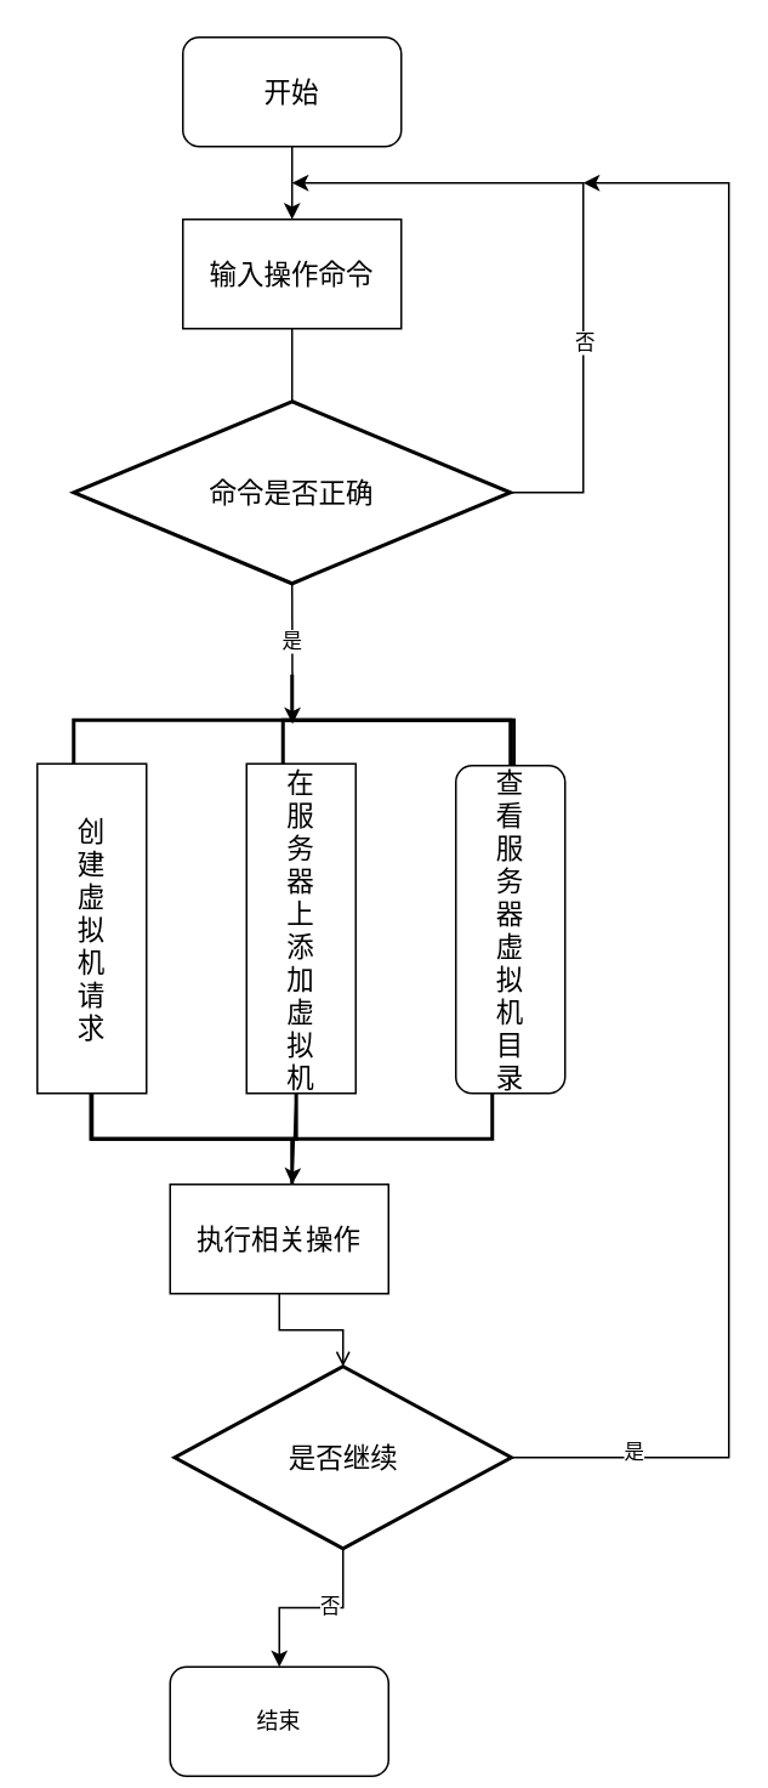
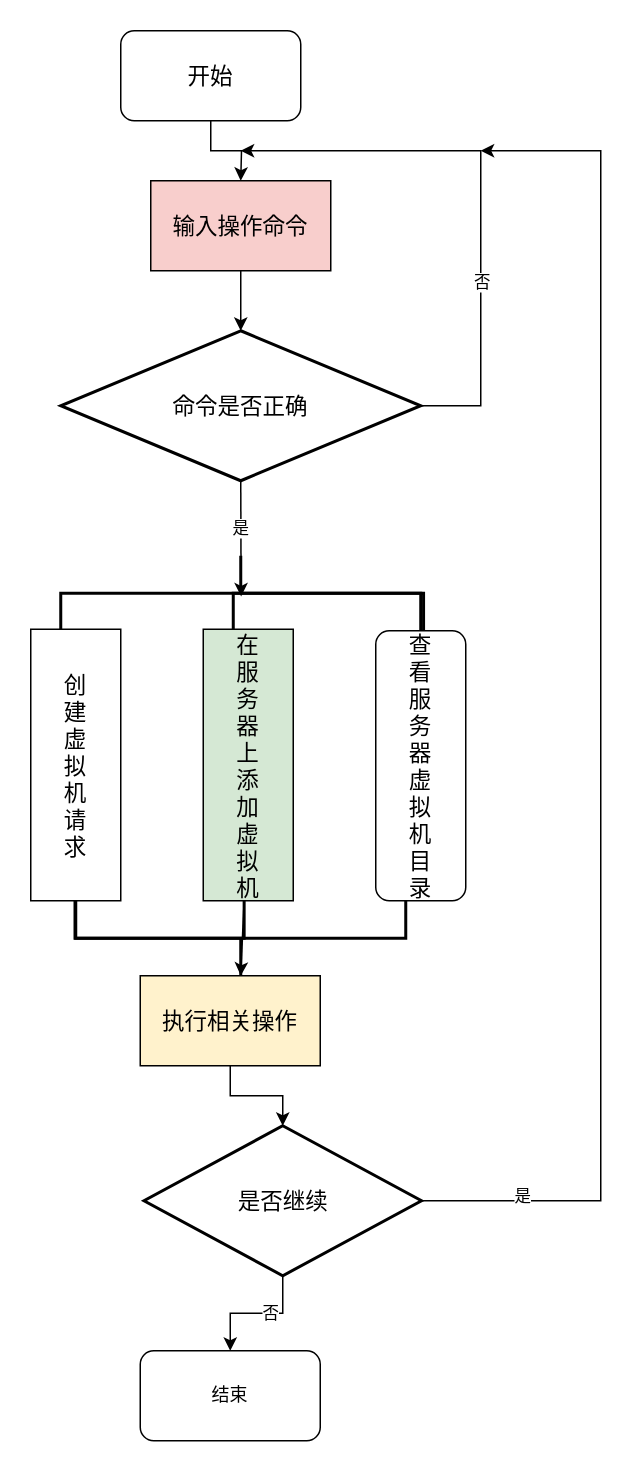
  <mxCell id="0" />
  <mxCell id="1" parent="0" />
  <mxCell id="2" style="edgeStyle=orthogonalEdgeStyle;rounded=0;orthogonalLoop=1;jettySize=auto;html=1;" edge="1" parent="1" source="3"><mxGeometry relative="1" as="geometry"><mxPoint x="160" y="120" as="targetPoint" /></mxGeometry></mxCell>
- <mxCell id="3" value="&lt;font style=&quot;font-size: 15px;&quot;&gt;开始&lt;/font&gt;" style="rounded=1;whiteSpace=wrap;html=1;" vertex="1" parent="1"><mxGeometry x="100" y="20" width="120" height="60" as="geometry" /></mxCell>
- <mxCell id="4" value="&lt;font style=&quot;font-size: 15px;&quot;&gt;输入操作命令&lt;/font&gt;" style="rounded=0;whiteSpace=wrap;html=1;" vertex="1" parent="1"><mxGeometry x="100" y="120" width="120" height="60" as="geometry" /></mxCell>
+ <mxCell id="3" value="&lt;font style=&quot;font-size: 15px;&quot;&gt;开始&lt;/font&gt;" style="rounded=1;whiteSpace=wrap;html=1;" vertex="1" parent="1"><mxGeometry x="80" y="20" width="120" height="60" as="geometry" /></mxCell>
+ <mxCell id="4" value="&lt;font style=&quot;font-size: 15px;&quot;&gt;输入操作命令&lt;/font&gt;" style="rounded=0;whiteSpace=wrap;html=1;fillColor=#f8cecc;" vertex="1" parent="1"><mxGeometry x="100" y="120" width="120" height="60" as="geometry" /></mxCell>
  <mxCell id="5" value="&lt;font style=&quot;font-size: 15px;&quot;&gt;命令是否正确&lt;/font&gt;" style="strokeWidth=2;html=1;shape=mxgraph.flowchart.decision;whiteSpace=wrap;" vertex="1" parent="1"><mxGeometry x="40" y="220" width="240" height="100" as="geometry" /></mxCell>
- <mxCell id="6" value="" style="endArrow=none;html=1;rounded=0;exitX=0.5;exitY=1;exitDx=0;exitDy=0;entryX=0.5;entryY=0;entryDx=0;entryDy=0;entryPerimeter=0;" edge="1" parent="1" source="4" target="5"><mxGeometry width="50" height="50" relative="1" as="geometry"><mxPoint x="140" y="230" as="sourcePoint" /><mxPoint x="190" y="180" as="targetPoint" /></mxGeometry></mxCell>
+ <mxCell id="6" value="" style="endArrow=classic;html=1;rounded=0;exitX=0.5;exitY=1;exitDx=0;exitDy=0;entryX=0.5;entryY=0;entryDx=0;entryDy=0;entryPerimeter=0;" edge="1" parent="1" source="4" target="5"><mxGeometry width="50" height="50" relative="1" as="geometry"><mxPoint x="140" y="230" as="sourcePoint" /><mxPoint x="190" y="180" as="targetPoint" /></mxGeometry></mxCell>
  <mxCell id="7" value="" style="endArrow=classic;html=1;rounded=0;exitX=1;exitY=0.5;exitDx=0;exitDy=0;exitPerimeter=0;" edge="1" parent="1" source="5"><mxGeometry width="50" height="50" relative="1" as="geometry"><mxPoint x="260" y="240" as="sourcePoint" /><mxPoint x="160" y="100" as="targetPoint" /><Array as="points"><mxPoint x="320" y="270" /><mxPoint x="320" y="100" /></Array></mxGeometry></mxCell>
  <mxCell id="8" value="否" style="edgeLabel;html=1;align=center;verticalAlign=middle;resizable=0;points=[];" vertex="1" connectable="0" parent="7"><mxGeometry x="-0.336" relative="1" as="geometry"><mxPoint as="offset" /></mxGeometry></mxCell>
  <mxCell id="9" value="" style="endArrow=classic;html=1;rounded=0;exitX=0.5;exitY=1;exitDx=0;exitDy=0;exitPerimeter=0;entryX=0.542;entryY=0.499;entryDx=0;entryDy=0;entryPerimeter=0;" edge="1" parent="1" source="5" target="11"><mxGeometry width="50" height="50" relative="1" as="geometry"><mxPoint x="120" y="380" as="sourcePoint" /><mxPoint x="160" y="370" as="targetPoint" /></mxGeometry></mxCell>
  <mxCell id="10" value="是" style="edgeLabel;html=1;align=center;verticalAlign=middle;resizable=0;points=[];" vertex="1" connectable="0" parent="9"><mxGeometry x="-0.202" y="-1" relative="1" as="geometry"><mxPoint as="offset" /></mxGeometry></mxCell>
  <mxCell id="11" value="" style="strokeWidth=2;html=1;shape=mxgraph.flowchart.annotation_2;align=left;labelPosition=right;pointerEvents=1;rotation=90;" vertex="1" parent="1"><mxGeometry x="135" y="275" width="50" height="240" as="geometry" /></mxCell>
  <mxCell id="12" value="&lt;font style=&quot;font-size: 15px;&quot;&gt;创&lt;br&gt;建&lt;br&gt;虚&lt;br&gt;拟&lt;br&gt;机&lt;br&gt;请&lt;br&gt;求&lt;/font&gt;" style="rounded=0;whiteSpace=wrap;html=1;" vertex="1" parent="1"><mxGeometry x="20" y="419" width="60" height="181" as="geometry" /></mxCell>
  <mxCell id="13" value="" style="strokeWidth=2;html=1;shape=mxgraph.flowchart.annotation_1;align=left;pointerEvents=1;rotation=90;" vertex="1" parent="1"><mxGeometry x="202.66" y="347.35" width="31.56" height="126.87" as="geometry" /></mxCell>
  <mxCell id="14" value="&lt;font style=&quot;font-size: 15px;&quot;&gt;查&lt;br&gt;看&lt;br&gt;服&lt;br&gt;务&lt;br&gt;器&lt;br&gt;虚&lt;br&gt;拟&lt;br&gt;机&lt;br&gt;目&lt;br&gt;录&lt;/font&gt;" style="whiteSpace=wrap;html=1;rounded=1;" vertex="1" parent="1"><mxGeometry x="250" y="420" width="60" height="180" as="geometry" /></mxCell>
- <mxCell id="15" value="&lt;font style=&quot;font-size: 15px;&quot;&gt;在&lt;br&gt;服&lt;br&gt;务&lt;br&gt;器&lt;br&gt;上&lt;br&gt;添&lt;br&gt;加&lt;br&gt;虚&lt;br&gt;拟&lt;br&gt;机&lt;/font&gt;" style="rounded=0;whiteSpace=wrap;html=1;" vertex="1" parent="1"><mxGeometry x="135" y="419" width="60" height="181" as="geometry" /></mxCell>
+ <mxCell id="15" value="&lt;font style=&quot;font-size: 15px;&quot;&gt;在&lt;br&gt;服&lt;br&gt;务&lt;br&gt;器&lt;br&gt;上&lt;br&gt;添&lt;br&gt;加&lt;br&gt;虚&lt;br&gt;拟&lt;br&gt;机&lt;/font&gt;" style="rounded=0;whiteSpace=wrap;html=1;fillColor=#d5e8d4;" vertex="1" parent="1"><mxGeometry x="135" y="419" width="60" height="181" as="geometry" /></mxCell>
  <mxCell id="16" value="" style="strokeWidth=2;html=1;shape=mxgraph.flowchart.annotation_2;align=left;labelPosition=right;pointerEvents=1;rotation=-90;" vertex="1" parent="1"><mxGeometry x="135" y="515" width="50" height="220" as="geometry" /></mxCell>
  <mxCell id="17" value="" style="strokeWidth=2;html=1;shape=mxgraph.flowchart.annotation_1;align=left;pointerEvents=1;rotation=-90;" vertex="1" parent="1"><mxGeometry x="93.13" y="555.88" width="25.5" height="112.75" as="geometry" /></mxCell>
- <mxCell id="18" value="&lt;font style=&quot;font-size: 15px;&quot;&gt;执行相关操作&lt;/font&gt;" style="rounded=0;whiteSpace=wrap;html=1;" vertex="1" parent="1"><mxGeometry x="93" y="650" width="120" height="60" as="geometry" /></mxCell>
+ <mxCell id="18" value="&lt;font style=&quot;font-size: 15px;&quot;&gt;执行相关操作&lt;/font&gt;" style="rounded=0;whiteSpace=wrap;html=1;fillColor=#fff2cc;" vertex="1" parent="1"><mxGeometry x="93" y="650" width="120" height="60" as="geometry" /></mxCell>
  <mxCell id="19" value="" style="endArrow=classic;html=1;rounded=0;exitX=1;exitY=1;exitDx=0;exitDy=0;exitPerimeter=0;entryX=0;entryY=0.5;entryDx=0;entryDy=0;entryPerimeter=0;" edge="1" parent="1" source="17" target="16"><mxGeometry width="50" height="50" relative="1" as="geometry"><mxPoint x="490" y="560" as="sourcePoint" /><mxPoint x="540" y="510" as="targetPoint" /></mxGeometry></mxCell>
  <mxCell id="20" style="edgeStyle=orthogonalEdgeStyle;rounded=0;orthogonalLoop=1;jettySize=auto;html=1;exitX=1;exitY=0.5;exitDx=0;exitDy=0;exitPerimeter=0;" edge="1" parent="1" source="24"><mxGeometry relative="1" as="geometry"><mxPoint x="320" y="100" as="targetPoint" /><Array as="points"><mxPoint x="400" y="800" /><mxPoint x="400" y="100" /></Array></mxGeometry></mxCell>
  <mxCell id="21" value="是" style="edgeLabel;html=1;align=center;verticalAlign=middle;resizable=0;points=[];" vertex="1" connectable="0" parent="20"><mxGeometry x="-0.85" y="4" relative="1" as="geometry"><mxPoint as="offset" /></mxGeometry></mxCell>
  <mxCell id="22" style="edgeStyle=orthogonalEdgeStyle;rounded=0;orthogonalLoop=1;jettySize=auto;html=1;exitX=0.5;exitY=1;exitDx=0;exitDy=0;exitPerimeter=0;entryX=0.5;entryY=0;entryDx=0;entryDy=0;" edge="1" parent="1" source="24" target="26"><mxGeometry relative="1" as="geometry" /></mxCell>
  <mxCell id="23" value="否" style="edgeLabel;html=1;align=center;verticalAlign=middle;resizable=0;points=[];" vertex="1" connectable="0" parent="22"><mxGeometry x="-0.207" y="-1" relative="1" as="geometry"><mxPoint as="offset" /></mxGeometry></mxCell>
  <mxCell id="24" value="&lt;font style=&quot;font-size: 15px;&quot;&gt;是否继续&lt;/font&gt;" style="strokeWidth=2;html=1;shape=mxgraph.flowchart.decision;whiteSpace=wrap;" vertex="1" parent="1"><mxGeometry x="95.5" y="750" width="185" height="100" as="geometry" /></mxCell>
- <mxCell id="25" style="edgeStyle=orthogonalEdgeStyle;rounded=0;orthogonalLoop=1;jettySize=auto;html=1;exitX=0.5;exitY=1;exitDx=0;exitDy=0;entryX=0.5;entryY=0;entryDx=0;entryDy=0;entryPerimeter=0;endArrow=open;" edge="1" parent="1" source="18" target="24"><mxGeometry relative="1" as="geometry" /></mxCell>
- <mxCell id="26" value="结束" style="rounded=1;whiteSpace=wrap;html=1;" vertex="1" parent="1"><mxGeometry x="93" y="915" width="120" height="60" as="geometry" /></mxCell>
+ <mxCell id="25" style="edgeStyle=orthogonalEdgeStyle;rounded=0;orthogonalLoop=1;jettySize=auto;html=1;exitX=0.5;exitY=1;exitDx=0;exitDy=0;entryX=0.5;entryY=0;entryDx=0;entryDy=0;entryPerimeter=0;" edge="1" parent="1" source="18" target="24"><mxGeometry relative="1" as="geometry" /></mxCell>
+ <mxCell id="26" value="结束" style="rounded=1;whiteSpace=wrap;html=1;" vertex="1" parent="1"><mxGeometry x="93" y="900" width="120" height="60" as="geometry" /></mxCell>
